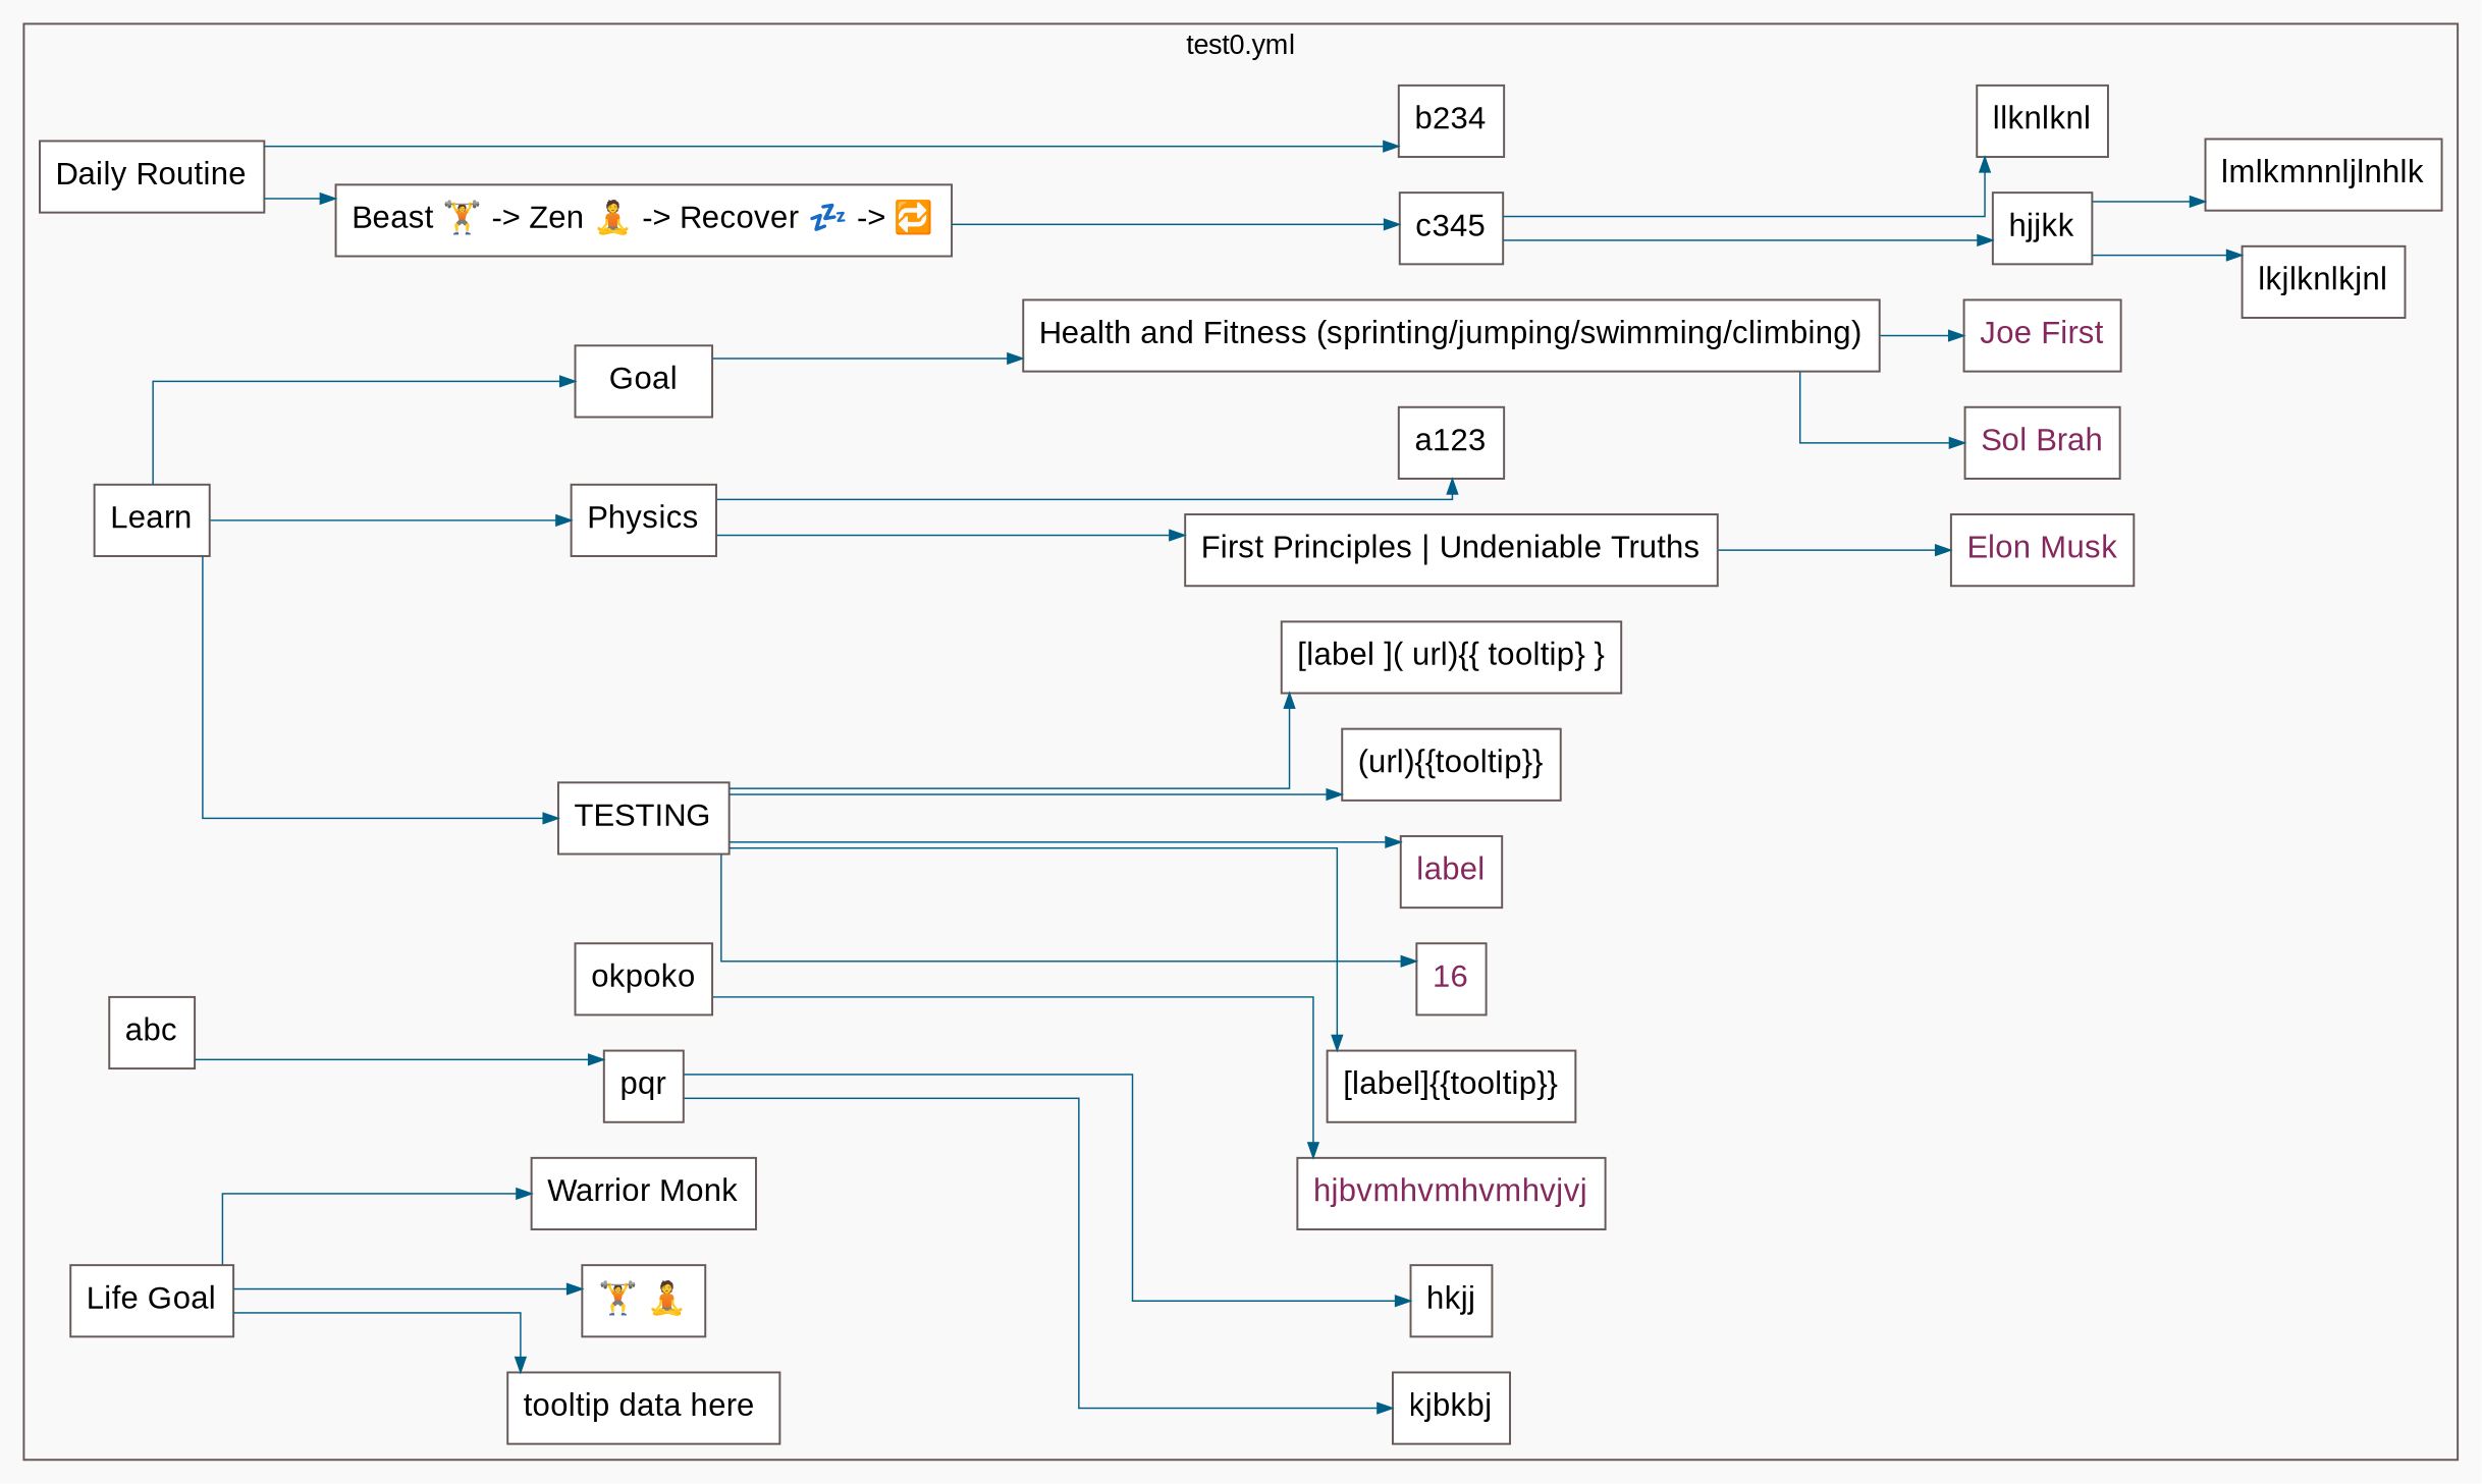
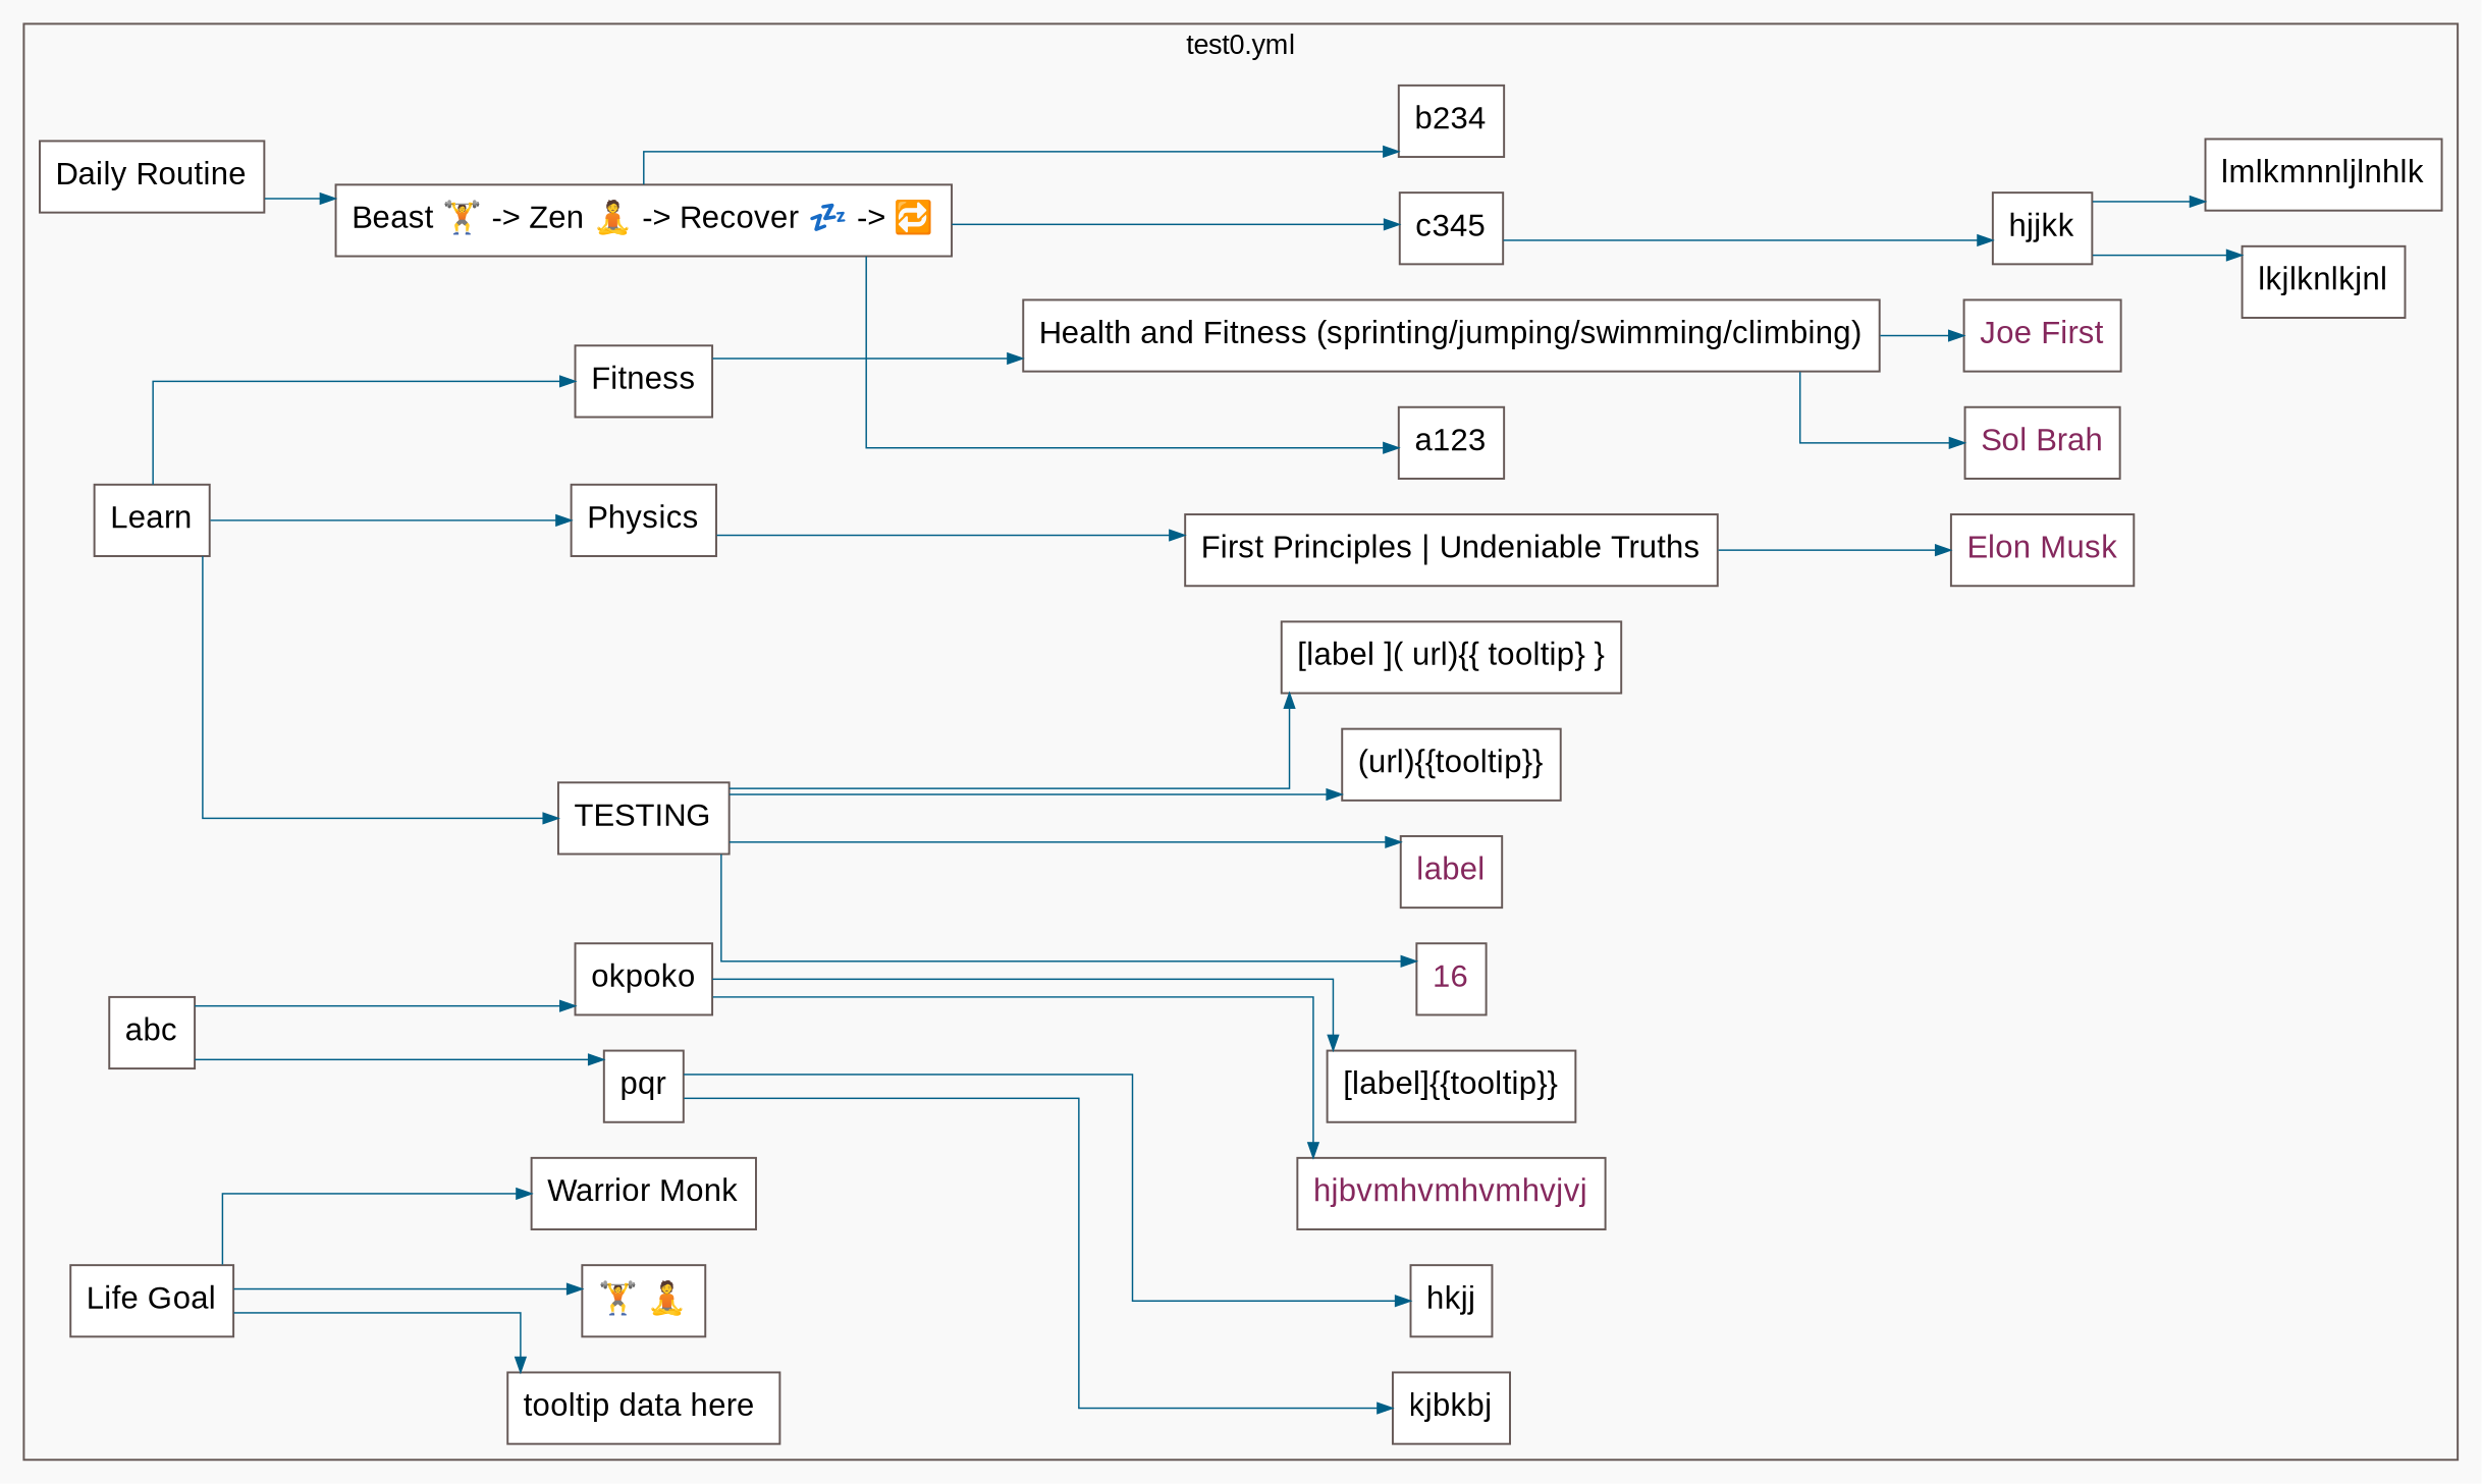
  digraph {
    bgcolor="#f9f9f9"
    fixedsize=true
    fontname="Liberation Sans"
    nodesdictep=1.0
    rankdir=LR
    splines=ortho
    node [color="#665957" fillcolor="#FFFFFF" fontname="Liberation Sans" fontsize=16 shape=box style="filled,solid"]
    edge [arrowsize=0.75 color="#005f87" fontname="Liberation Sans" penwidth=0.75 style=solid]
    n1 [label="Daily Routine" width=0.25]
    n2 [label="Beast 🏋 -> Zen 🧘 -> Recover 💤 -> 🔁" width=0.25]
    n3 [label="🏋 🧘" width=0.25]
    n4 [label="Warrior Monk" width=0.25]
    n5 [label="tooltip data here " width=0.25]
    n6 [label=Learn width=0.25]
    n7 [label=TESTING width=0.25]
    n8 [label=Physics width=0.25]
-   n9 [label=Goal width=0.25]
+   n9 [label=Fitness width=0.25]
    n10 [fontcolor="#85285d" label=label width=0.25]
    16 [fontcolor="#85285d" width=0.25]
    n12 [label="[label]{{tooltip}}" width=0.25]
    n13 [label="(url){{tooltip}}" width=0.25]
    n14 [label="[label ]( url){{ tooltip} }" width=0.25]
    n15 [label=a123 width=0.25]
    n16 [label=b234 width=0.25]
    n17 [label=c345 width=0.25]
    n18 [label="First Principles | Undeniable Truths" width=0.25]
    n19 [fontcolor="#85285d" label="Elon Musk" width=0.25]
    n20 [label="Health and Fitness (sprinting/jumping/swimming/climbing)" width=0.25]
    n21 [fontcolor="#85285d" label="Joe First" width=0.25]
    n22 [fontcolor="#85285d" label="Sol Brah" width=0.25]
    n23 [label=abc width=0.25]
    n24 [label=pqr width=0.25]
    n25 [label=okpoko width=0.25]
    n26 [label=hkjj width=0.25]
    n27 [label=kjbkbj width=0.25]
    n28 [fontcolor="#85285d" label=hjbvmhvmhvmhvjvj width=0.25]
-   n29 [label=llknlknl width=0.25]
    n30 [label=hjjkk width=0.25]
    n31 [label=lkjlknlkjnl width=0.25]
    n32 [label=lmlkmnnljlnhlk width=0.25]
    n33 [label="Life Goal" width=0.25]
    subgraph cluster_1 {
      color="#665957"
      label="test0.yml"
      n1
      n2
      n3
      n4
      n5
      n6
      n7
      n8
      n9
      n10
      16
      n12
      n13
      n14
      n15
      n16
      n17
      n18
      n19
      n20
      n21
      n22
      n23
      n24
      n25
      n26
      n27
      n28
-     n29
      n30
      n31
      n32
      n33
    }
    n1 -> n2
-   n8 -> n15
-   n1 -> n16
+   n2 -> n15
+   n2 -> n16
    n2 -> n17
    n6 -> n7
    n6 -> n8
    n6 -> n9
    n7 -> n10
    n7 -> 16
-   n7 -> n12
+   n25 -> n12
    n7 -> n13
    n7 -> n14
    n8 -> n18
    n9 -> n20
-   n17 -> n29
    n17 -> n30
    n18 -> n19
    n20 -> n21
    n20 -> n22
    n23 -> n24
+   n23 -> n25
    n24 -> n26
    n24 -> n27
    n25 -> n28
    n30 -> n31
    n30 -> n32
    n33 -> n3
    n33 -> n4
    n33 -> n5
  }
